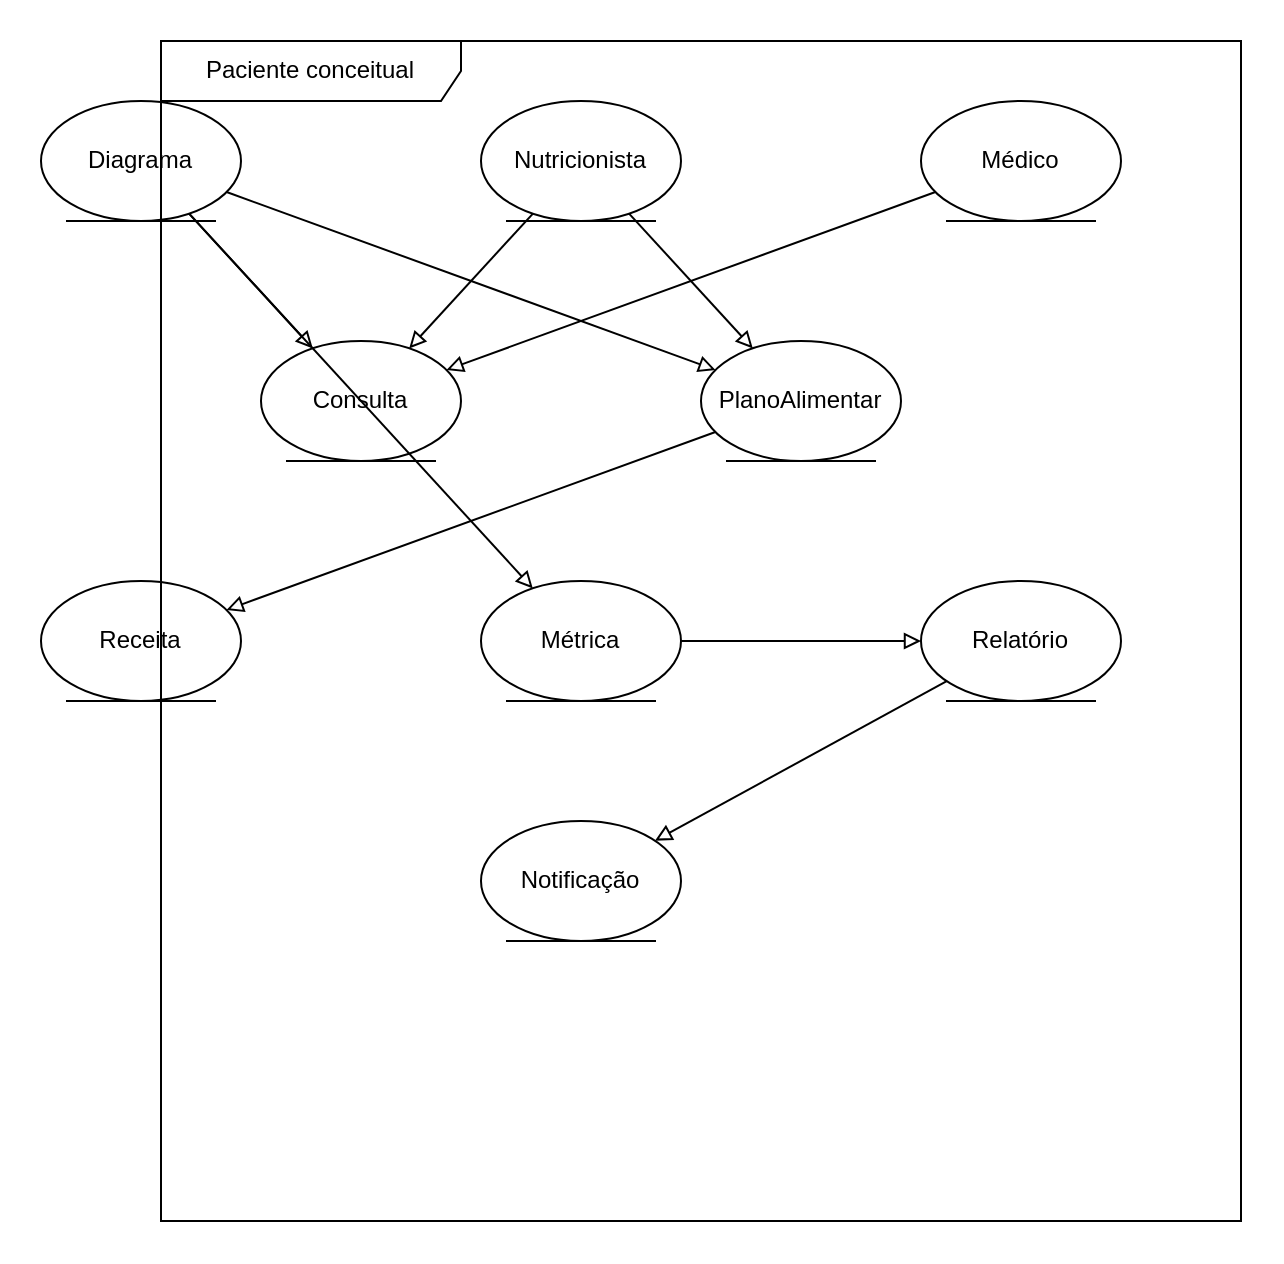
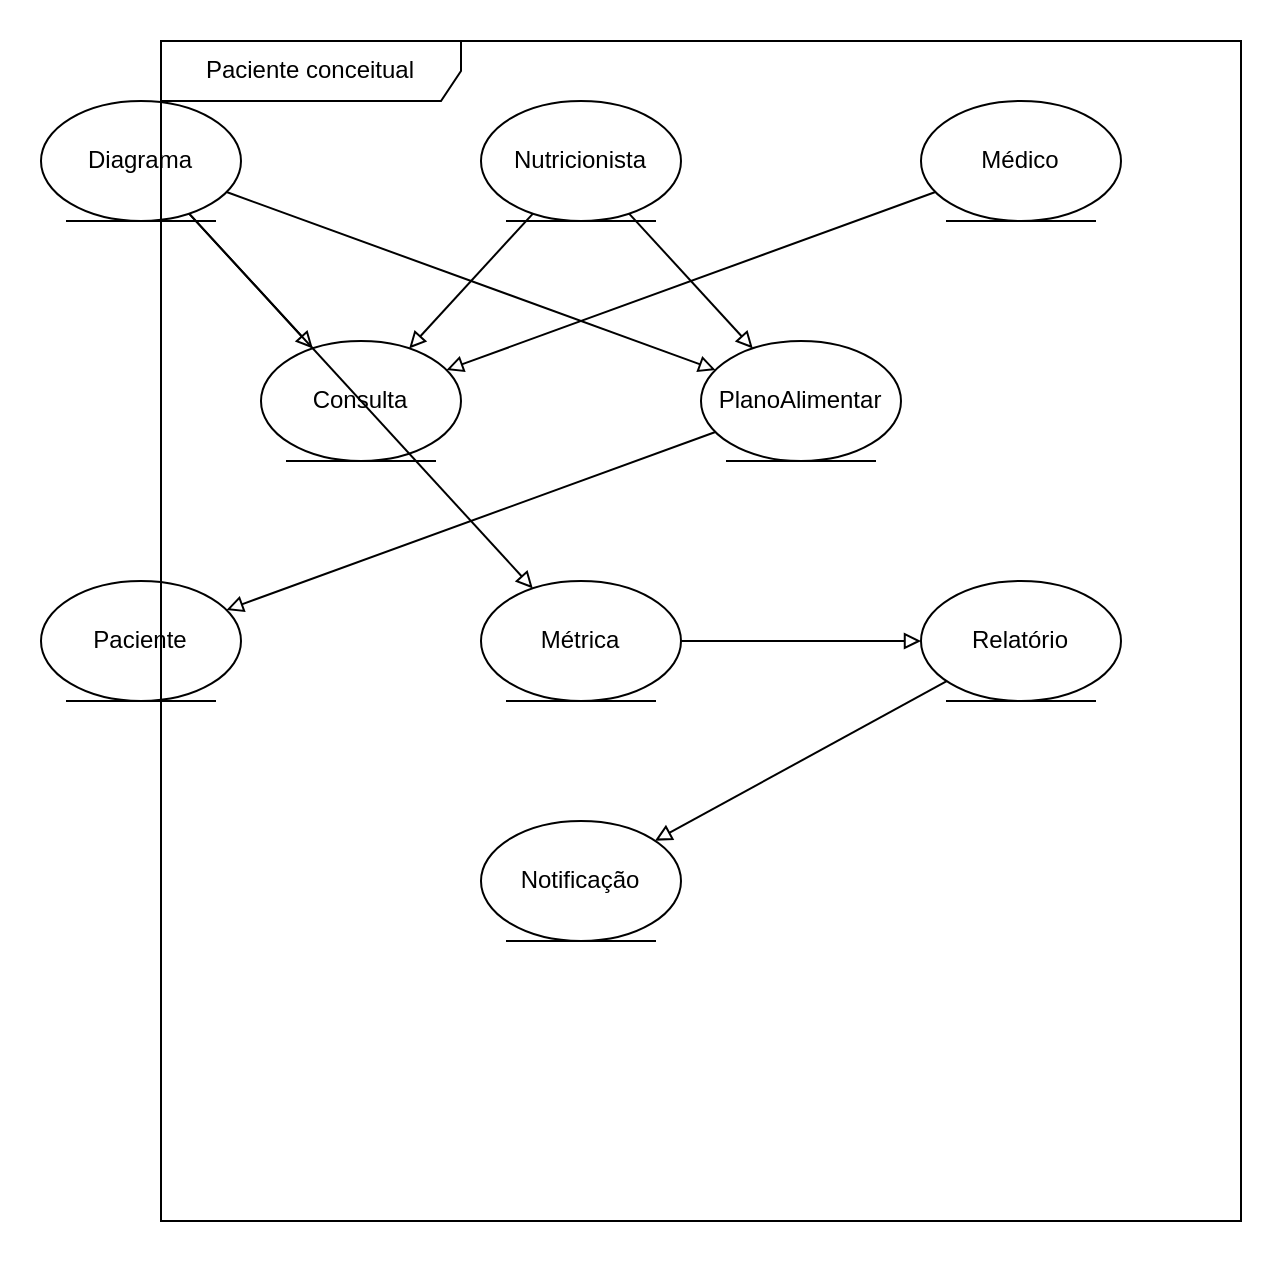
  <mxCell id="0" />
  <mxCell id="1" parent="0" />
  <mxCell id="2" value="Diagrama" style="ellipse;shape=umlEntity;whiteSpace=wrap;html=1;" parent="1" vertex="1"><mxGeometry x="20" y="50" width="100" height="60" as="geometry" /></mxCell>
  <mxCell id="3" value="Nutricionista" style="ellipse;shape=umlEntity;whiteSpace=wrap;html=1;" parent="1" vertex="1"><mxGeometry x="240" y="50" width="100" height="60" as="geometry" /></mxCell>
  <mxCell id="4" value="Médico" style="ellipse;shape=umlEntity;whiteSpace=wrap;html=1;" parent="1" vertex="1"><mxGeometry x="460" y="50" width="100" height="60" as="geometry" /></mxCell>
  <mxCell id="5" value="Consulta" style="ellipse;shape=umlEntity;whiteSpace=wrap;html=1;" parent="1" vertex="1"><mxGeometry x="130" y="170" width="100" height="60" as="geometry" /></mxCell>
  <mxCell id="6" value="PlanoAlimentar" style="ellipse;shape=umlEntity;whiteSpace=wrap;html=1;" parent="1" vertex="1"><mxGeometry x="350" y="170" width="100" height="60" as="geometry" /></mxCell>
- <mxCell id="7" value="Receita" style="ellipse;shape=umlEntity;whiteSpace=wrap;html=1;" parent="1" vertex="1"><mxGeometry x="20" y="290" width="100" height="60" as="geometry" /></mxCell>
+ <mxCell id="7" value="Paciente" style="ellipse;shape=umlEntity;whiteSpace=wrap;html=1;" parent="1" vertex="1"><mxGeometry x="20" y="290" width="100" height="60" as="geometry" /></mxCell>
  <mxCell id="8" value="Métrica" style="ellipse;shape=umlEntity;whiteSpace=wrap;html=1;" parent="1" vertex="1"><mxGeometry x="240" y="290" width="100" height="60" as="geometry" /></mxCell>
  <mxCell id="9" value="Relatório" style="ellipse;shape=umlEntity;whiteSpace=wrap;html=1;" parent="1" vertex="1"><mxGeometry x="460" y="290" width="100" height="60" as="geometry" /></mxCell>
  <mxCell id="10" value="Notificação" style="ellipse;shape=umlEntity;whiteSpace=wrap;html=1;" parent="1" vertex="1"><mxGeometry x="240" y="410" width="100" height="60" as="geometry" /></mxCell>
  <mxCell id="11" style="endArrow=block;endFill=0;" parent="1" source="2" target="5" edge="1"><mxGeometry relative="1" as="geometry" /></mxCell>
  <mxCell id="12" style="endArrow=block;endFill=0;" parent="1" source="3" target="5" edge="1"><mxGeometry relative="1" as="geometry" /></mxCell>
  <mxCell id="13" style="endArrow=block;endFill=0;" parent="1" source="4" target="5" edge="1"><mxGeometry relative="1" as="geometry" /></mxCell>
  <mxCell id="14" style="endArrow=block;endFill=0;" parent="1" source="2" target="6" edge="1"><mxGeometry relative="1" as="geometry" /></mxCell>
  <mxCell id="15" style="endArrow=block;endFill=0;" parent="1" source="3" target="6" edge="1"><mxGeometry relative="1" as="geometry" /></mxCell>
  <mxCell id="16" style="endArrow=block;endFill=0;" parent="1" source="6" target="7" edge="1"><mxGeometry relative="1" as="geometry" /></mxCell>
  <mxCell id="17" style="endArrow=block;endFill=0;" parent="1" source="2" target="8" edge="1"><mxGeometry relative="1" as="geometry" /></mxCell>
  <mxCell id="18" style="endArrow=block;endFill=0;" parent="1" source="8" target="9" edge="1"><mxGeometry relative="1" as="geometry" /></mxCell>
  <mxCell id="19" style="endArrow=block;endFill=0;" parent="1" source="9" target="10" edge="1"><mxGeometry relative="1" as="geometry" /></mxCell>
  <mxCell id="20" value="Paciente conceitual" style="shape=umlFrame;whiteSpace=wrap;html=1;pointerEvents=0;width=150;height=30;" vertex="1" parent="1"><mxGeometry x="80" y="20" width="540" height="590" as="geometry" /></mxCell>
